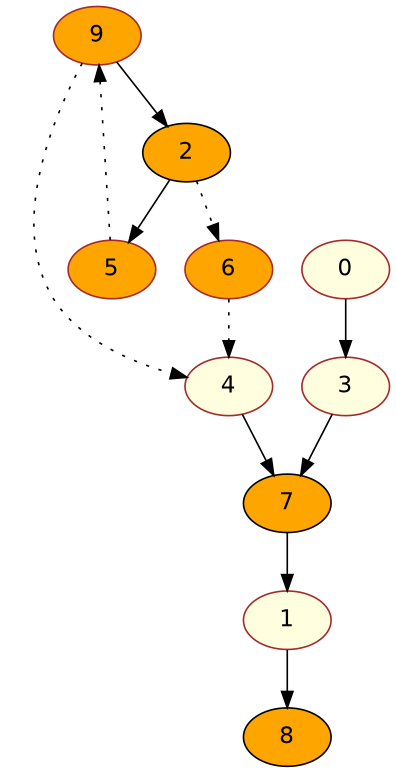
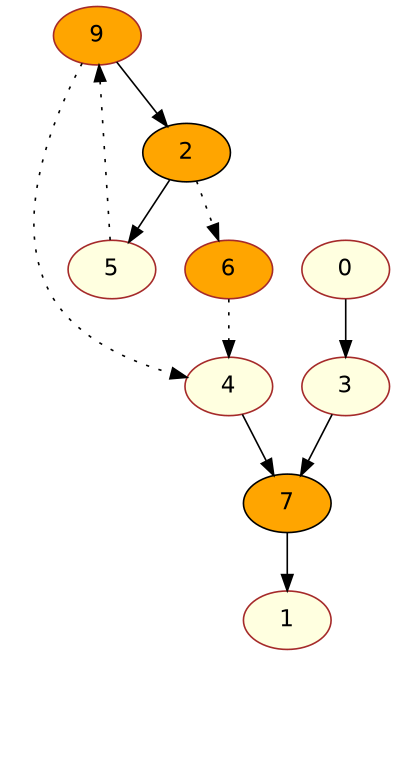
  digraph {
    fontname="DejaVu Sans"
    node [Processor=0 Weight=21 color=brown fillcolor=orange fontname="DejaVu Sans" style=filled]
    edge [Weight=7 fontname="DejaVu Sans" style=solid]
-   8 [Start=473 color=black]
    1 [Start=410 Weight=63 fillcolor=lightyellow]
    4 [Start=326 Weight=84 fillcolor=lightyellow]
    7 [Processor=1 Start=311 color=black]
    9 [Start=294 Weight=32]
    2 [Start=105 Weight=84 color=black]
    3 [Processor=1 Start=237 Weight=74 fillcolor=lightyellow]
-   5 [Start=189 Weight=105]
+   5 [Start=189 Weight=105 fillcolor=lightyellow]
    6 [Processor=1 Start=195 Weight=42]
    0 [Start=0 Weight=105 fillcolor=lightyellow]
-   1 -> 8
    4 -> 7 [Weight=3]
    7 -> 1 [Weight=10]
    9 -> 4 [style=dotted]
    9 -> 2 [Weight=9]
    2 -> 5 [Weight=2]
    2 -> 6 [Weight=6 style=dotted]
    3 -> 7
    5 -> 9 [style=dotted]
    6 -> 4 [Weight=3 style=dotted]
    0 -> 3 [Weight=2]
  }
